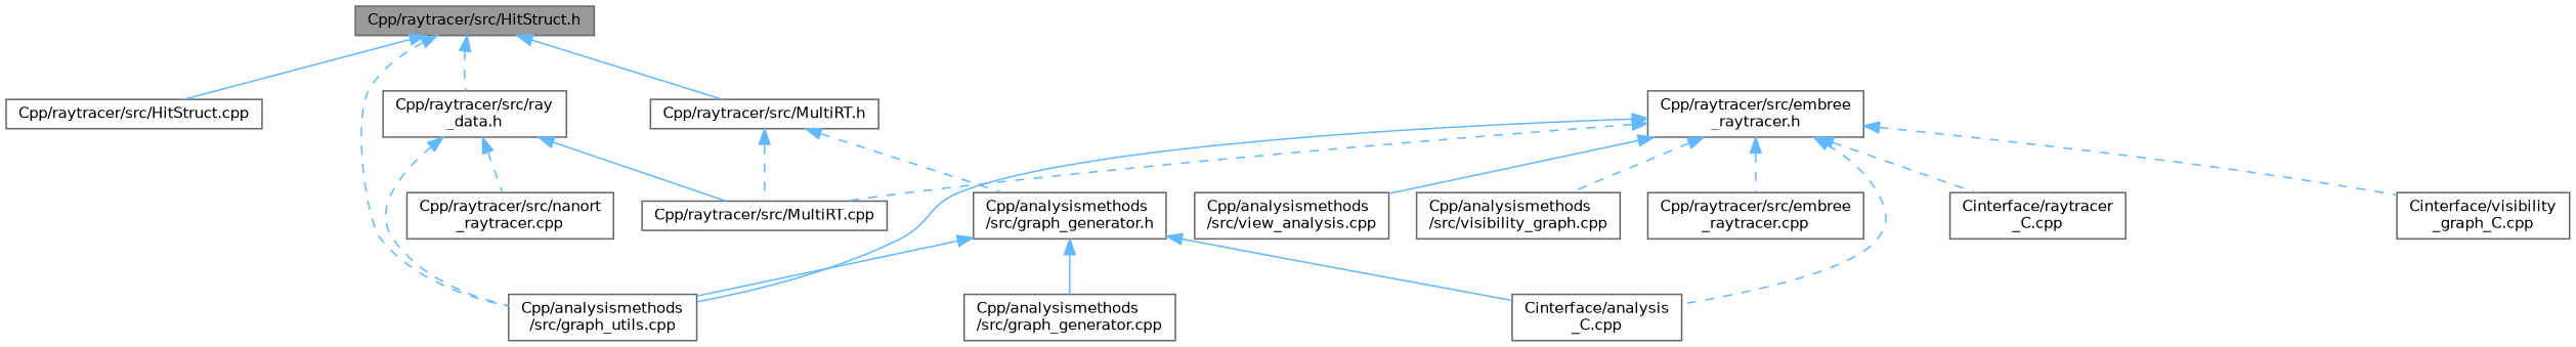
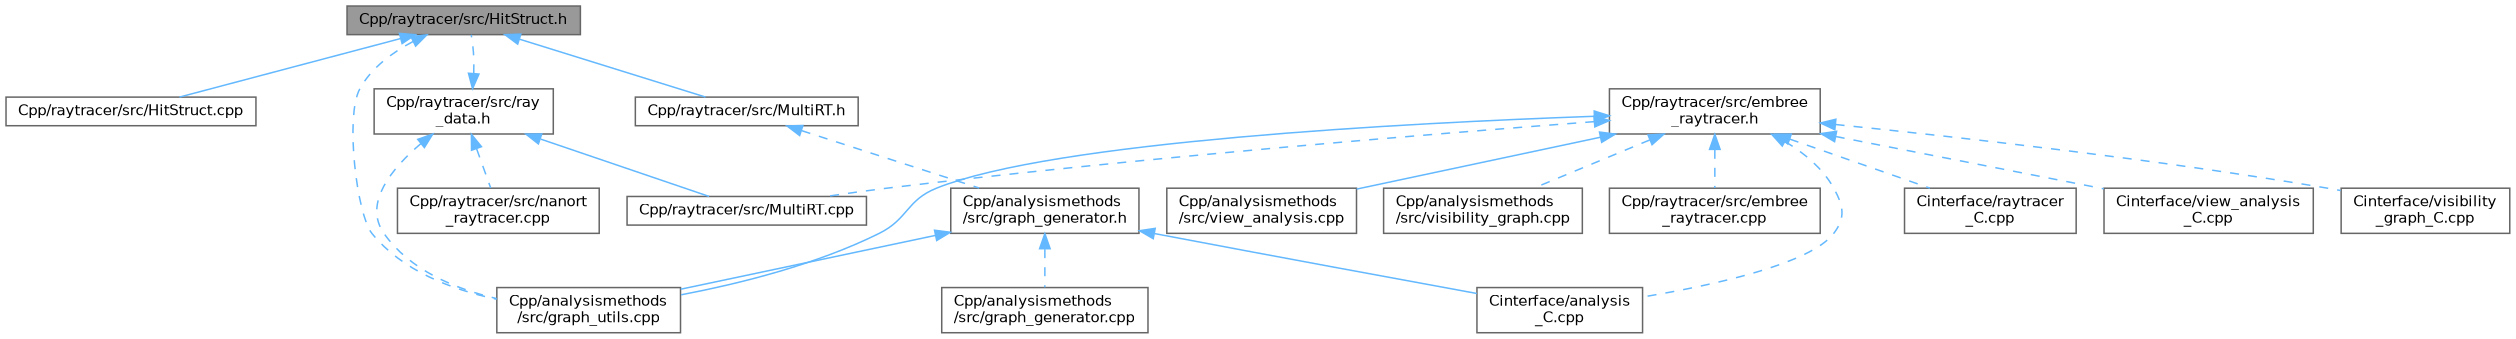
  digraph {
    node [color=grey40 fillcolor=white fontname=Helvetica fontsize=10 shape=box style=filled]
    edge [color=steelblue1 dir=back fontname=Helvetica fontsize=10 labelfontname=Helvetica labelfontsize=10 style=dashed]
    n1 [color=gray40 fillcolor=grey60 fontcolor=black height=0.2 label="Cpp/raytracer/src/HitStruct.h" width=0.4]
    n2 [height=0.2 label="Cpp/analysismethods\l/src/graph_utils.cpp" width=0.4]
    n3 [height=0.2 label="Cpp/raytracer/src/HitStruct.cpp" width=0.4]
    n4 [height=0.2 label="Cpp/raytracer/src/MultiRT.h" width=0.4]
    n5 [height=0.2 label="Cpp/raytracer/src/ray\l_data.h" width=0.4]
    n6 [height=0.2 label="Cpp/analysismethods\l/src/graph_generator.h" width=0.4]
    n7 [height=0.2 label="Cpp/raytracer/src/MultiRT.cpp" width=0.4]
    n8 [height=0.2 label="Cpp/raytracer/src/embree\l_raytracer.h" width=0.4]
    n9 [height=0.2 label="Cinterface/analysis\l_C.cpp" width=0.4]
    n10 [height=0.2 label="Cinterface/raytracer\l_C.cpp" width=0.4]
+   n11 [height=0.2 label="Cinterface/view_analysis\l_C.cpp" width=0.4]
    n12 [height=0.2 label="Cinterface/visibility\l_graph_C.cpp" width=0.4]
    n13 [height=0.2 label="Cpp/analysismethods\l/src/view_analysis.cpp" width=0.4]
    n14 [height=0.2 label="Cpp/analysismethods\l/src/visibility_graph.cpp" width=0.4]
    n15 [height=0.2 label="Cpp/raytracer/src/embree\l_raytracer.cpp" width=0.4]
    n16 [height=0.2 label="Cpp/raytracer/src/nanort\l_raytracer.cpp" width=0.4]
    n17 [height=0.2 label="Cpp/analysismethods\l/src/graph_generator.cpp" width=0.4]
    n1 -> n2
    n1 -> n3 [style=solid]
    n1 -> n4 [style=solid]
-   n1 -> n5
+   n5 -> n1
    n4 -> n6
-   n4 -> n7
    n5 -> n2
    n5 -> n7 [style=solid]
    n5 -> n16
    n6 -> n2 [style=solid]
    n6 -> n9 [style=solid]
-   n6 -> n17 [style=solid]
+   n6 -> n17
    n8 -> n2 [style=solid]
    n8 -> n7
    n8 -> n9
    n8 -> n10
+   n8 -> n11
    n8 -> n12
    n8 -> n13 [style=solid]
    n8 -> n14
    n8 -> n15
  }
